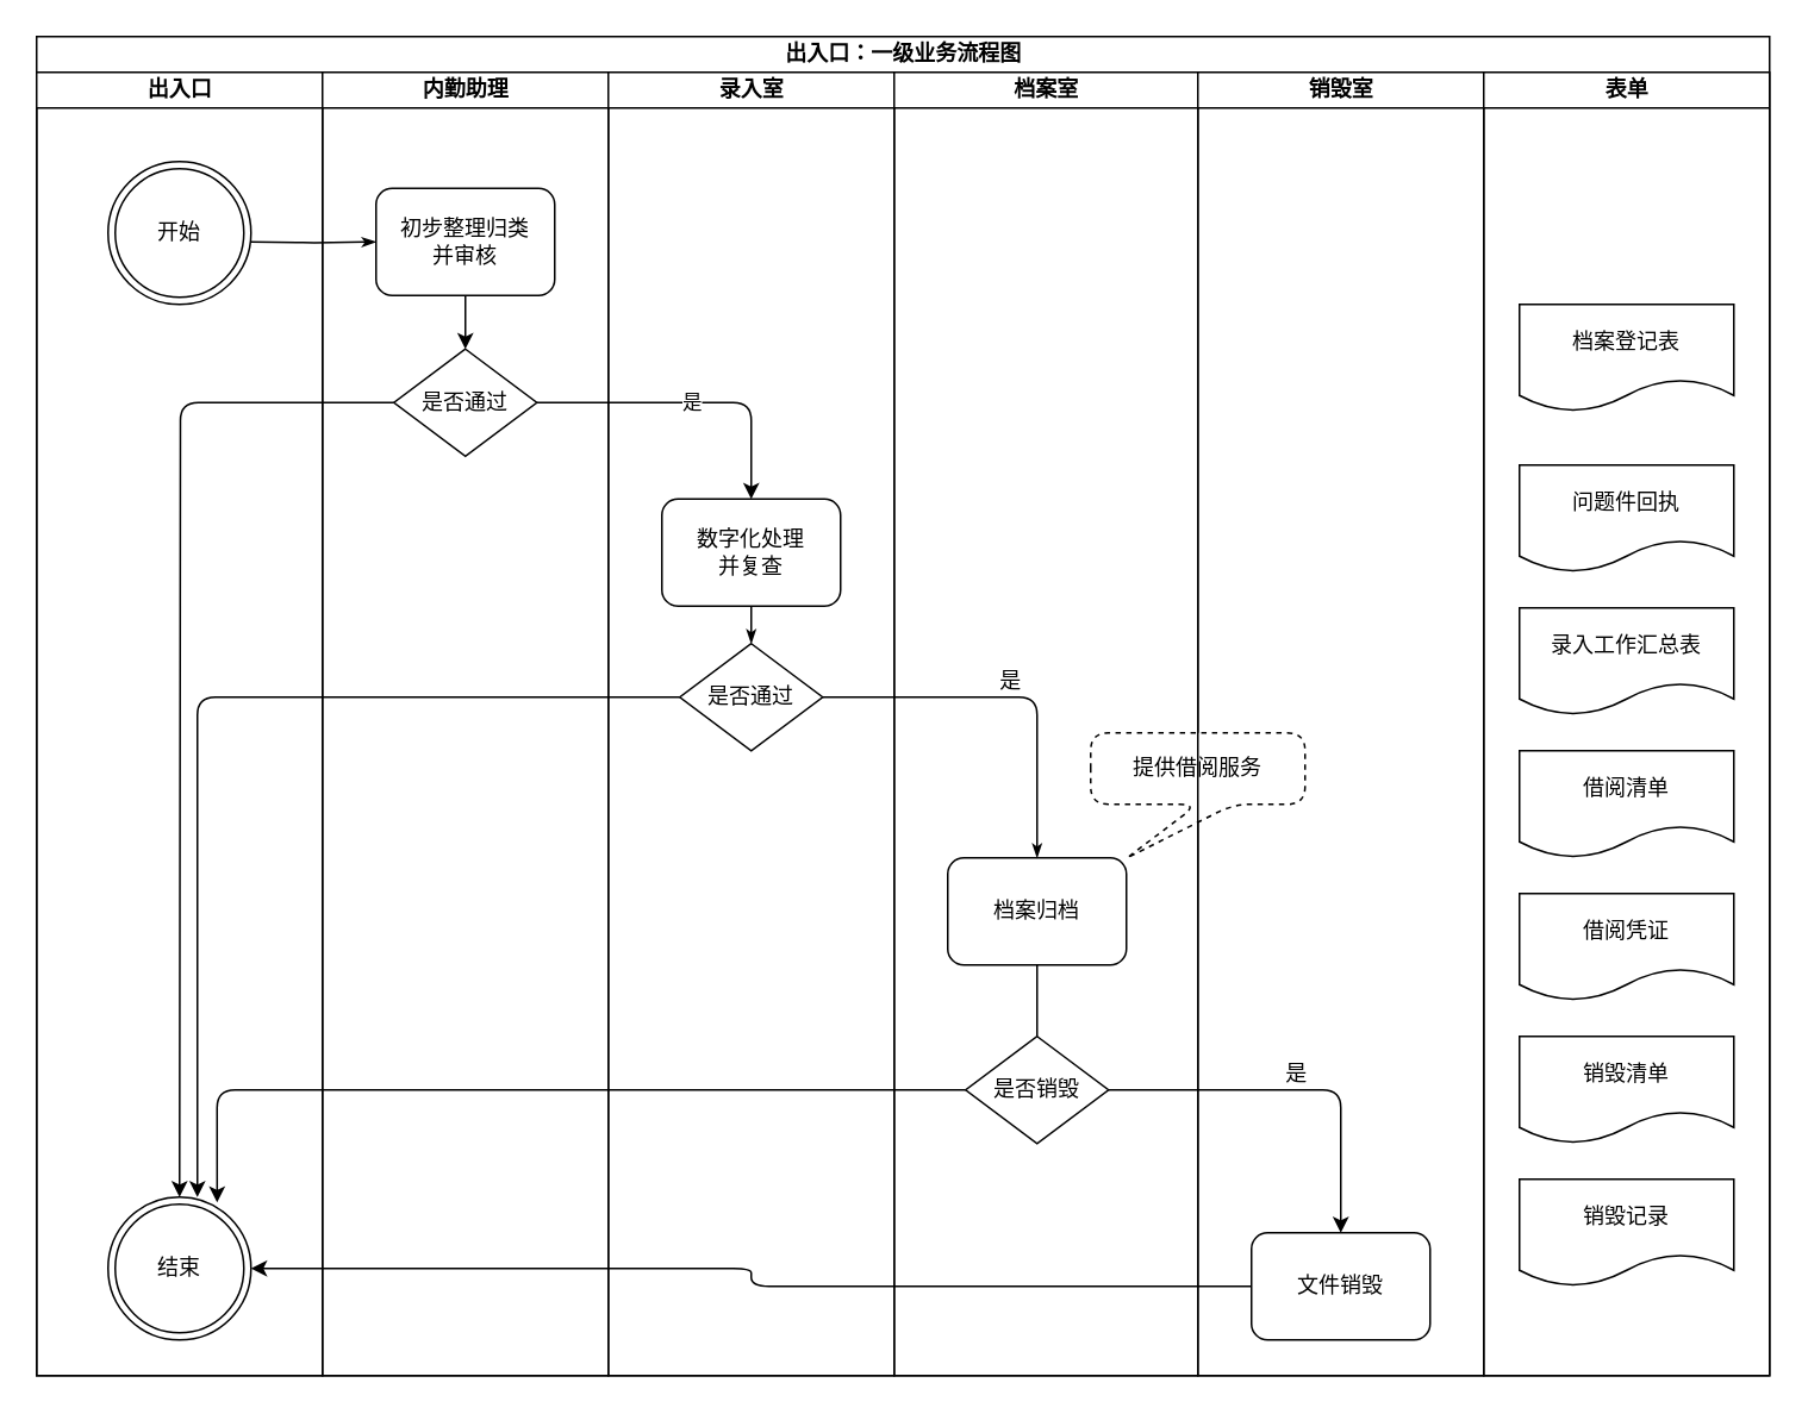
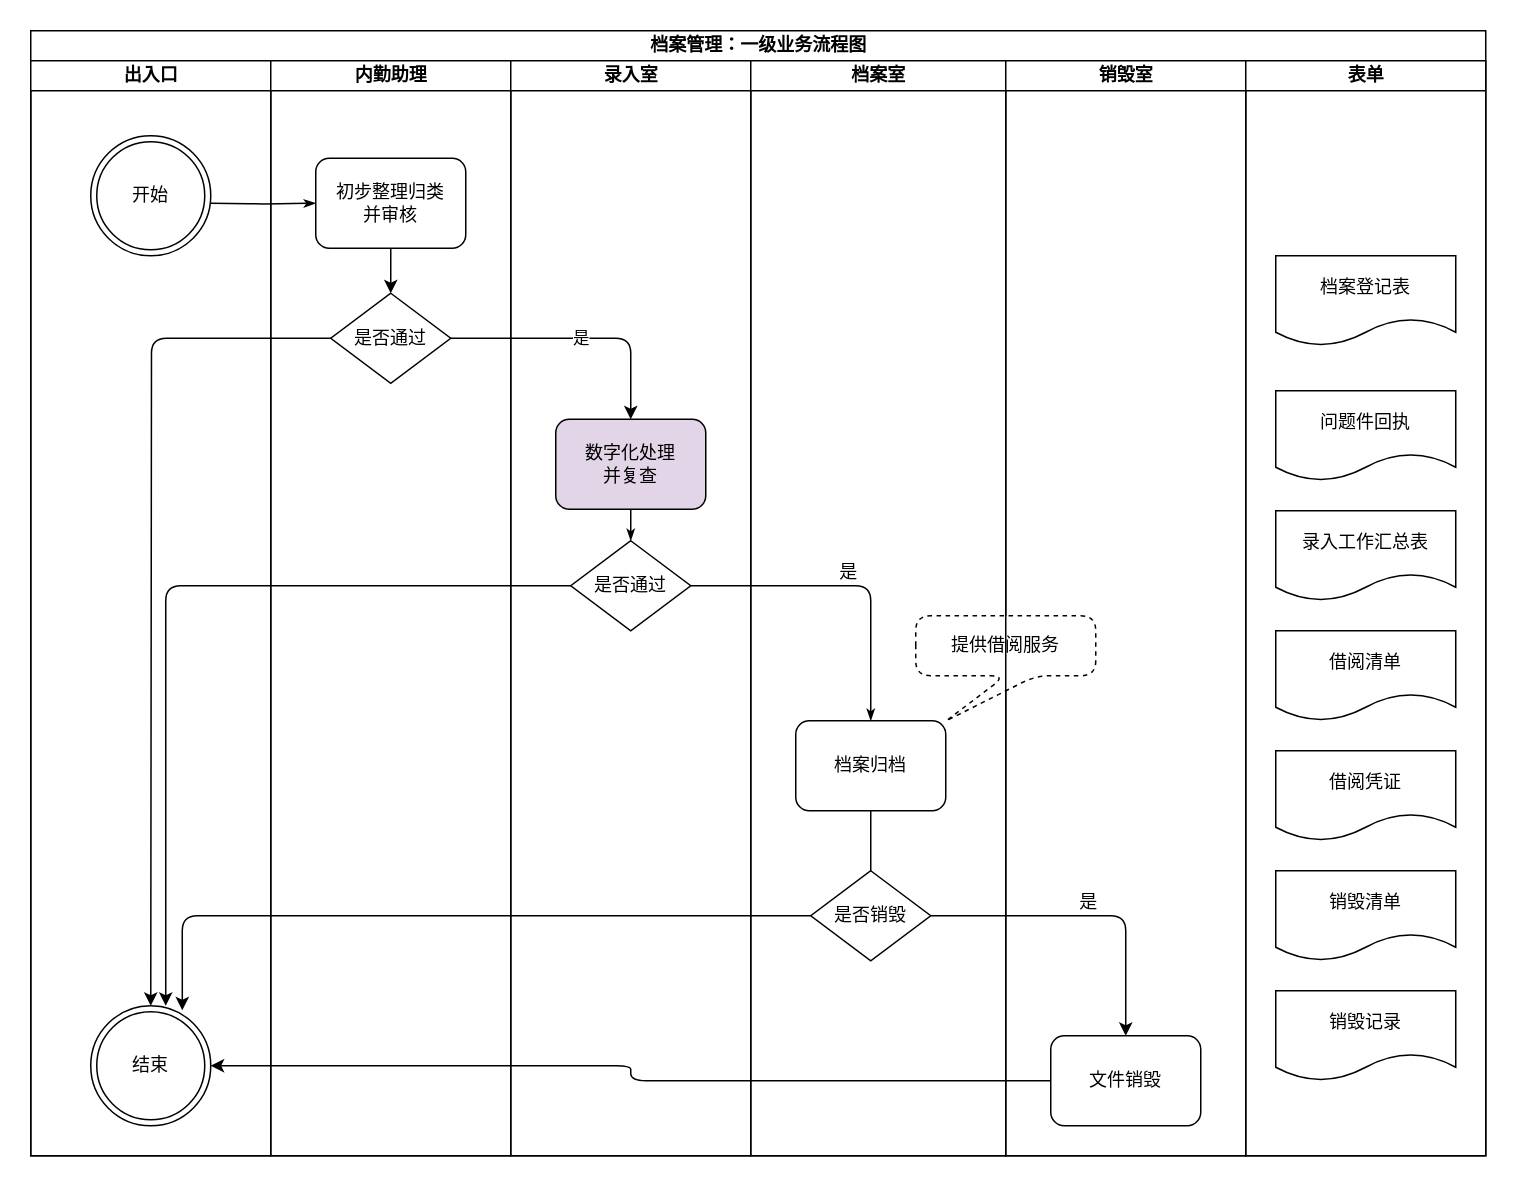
  <mxCell id="0" />
  <mxCell id="1" parent="0" />
- <mxCell id="2" value="出入口：一级业务流程图" style="swimlane;html=1;childLayout=stackLayout;startSize=20;rounded=0;shadow=0;labelBackgroundColor=none;strokeWidth=1;fontFamily=Verdana;fontSize=12;align=center;verticalAlign=middle;" parent="1" vertex="1"><mxGeometry x="20" y="20" width="970" height="750" as="geometry" /></mxCell>
+ <mxCell id="2" value="档案管理：一级业务流程图" style="swimlane;html=1;childLayout=stackLayout;startSize=20;rounded=0;shadow=0;labelBackgroundColor=none;strokeWidth=1;fontFamily=Verdana;fontSize=12;align=center;verticalAlign=middle;" parent="1" vertex="1"><mxGeometry x="20" y="20" width="970" height="750" as="geometry" /></mxCell>
  <mxCell id="3" value="出入口" style="swimlane;html=1;startSize=20;fontSize=12;verticalAlign=middle;" parent="2" vertex="1"><mxGeometry y="20" width="160" height="730" as="geometry" /></mxCell>
  <mxCell id="4" value="开始" style="ellipse;shape=doubleEllipse;whiteSpace=wrap;html=1;aspect=fixed;fontSize=12;verticalAlign=middle;" parent="3" vertex="1"><mxGeometry x="40" y="50" width="80" height="80" as="geometry" /></mxCell>
  <mxCell id="5" value="结束" style="ellipse;shape=doubleEllipse;whiteSpace=wrap;html=1;aspect=fixed;fontSize=12;verticalAlign=middle;" parent="3" vertex="1"><mxGeometry x="40" y="630" width="80" height="80" as="geometry" /></mxCell>
  <mxCell id="6" style="edgeStyle=orthogonalEdgeStyle;rounded=1;html=1;labelBackgroundColor=none;startArrow=none;startFill=0;startSize=5;endArrow=classicThin;endFill=1;endSize=5;jettySize=auto;orthogonalLoop=1;strokeWidth=1;fontFamily=Verdana;fontSize=12;verticalAlign=middle;" parent="2" target="9" edge="1"><mxGeometry relative="1" as="geometry"><mxPoint x="120" y="115" as="sourcePoint" /></mxGeometry></mxCell>
  <mxCell id="7" value="内勤助理" style="swimlane;html=1;startSize=20;fontSize=12;verticalAlign=middle;" parent="2" vertex="1"><mxGeometry x="160" y="20" width="160" height="730" as="geometry" /></mxCell>
  <mxCell id="8" style="edgeStyle=orthogonalEdgeStyle;rounded=1;orthogonalLoop=1;jettySize=auto;html=1;fontSize=12;verticalAlign=middle;" parent="7" source="9" target="10" edge="1"><mxGeometry relative="1" as="geometry" /></mxCell>
  <mxCell id="9" value="初步整理归类&lt;br&gt;并审核" style="rounded=1;whiteSpace=wrap;html=1;shadow=0;labelBackgroundColor=none;strokeWidth=1;fontFamily=Verdana;fontSize=12;align=center;verticalAlign=middle;" parent="7" vertex="1"><mxGeometry x="30" y="65" width="100" height="60" as="geometry" /></mxCell>
  <mxCell id="10" value="是否通过" style="rhombus;whiteSpace=wrap;html=1;rounded=0;shadow=0;labelBackgroundColor=none;strokeWidth=1;fontFamily=Verdana;fontSize=12;align=center;verticalAlign=middle;" parent="7" vertex="1"><mxGeometry x="40" y="155" width="80" height="60" as="geometry" /></mxCell>
  <mxCell id="11" value="录入室" style="swimlane;html=1;startSize=20;fontSize=12;verticalAlign=middle;" parent="2" vertex="1"><mxGeometry x="320" y="20" width="160" height="730" as="geometry" /></mxCell>
- <mxCell id="12" value="数字化处理&lt;br&gt;并复查" style="rounded=1;whiteSpace=wrap;html=1;shadow=0;labelBackgroundColor=none;strokeWidth=1;fontFamily=Verdana;fontSize=12;align=center;verticalAlign=middle;" parent="11" vertex="1"><mxGeometry x="30" y="239" width="100" height="60" as="geometry" /></mxCell>
+ <mxCell id="12" value="数字化处理&lt;br&gt;并复查" style="rounded=1;whiteSpace=wrap;html=1;shadow=0;labelBackgroundColor=none;strokeWidth=1;fontFamily=Verdana;fontSize=12;align=center;verticalAlign=middle;fillColor=#e1d5e7;" parent="11" vertex="1"><mxGeometry x="30" y="239" width="100" height="60" as="geometry" /></mxCell>
  <mxCell id="13" value="是否通过" style="rhombus;whiteSpace=wrap;html=1;rounded=0;shadow=0;labelBackgroundColor=none;strokeWidth=1;fontFamily=Verdana;fontSize=12;align=center;verticalAlign=middle;" parent="11" vertex="1"><mxGeometry x="40" y="320" width="80" height="60" as="geometry" /></mxCell>
  <mxCell id="14" style="edgeStyle=orthogonalEdgeStyle;rounded=1;html=1;labelBackgroundColor=none;startArrow=none;startFill=0;startSize=5;endArrow=classicThin;endFill=1;endSize=5;jettySize=auto;orthogonalLoop=1;strokeColor=#000000;strokeWidth=1;fontFamily=Verdana;fontSize=12;fontColor=#000000;verticalAlign=middle;" parent="11" source="12" target="13" edge="1"><mxGeometry relative="1" as="geometry" /></mxCell>
  <mxCell id="15" value="档案室" style="swimlane;html=1;startSize=20;fontSize=12;verticalAlign=middle;" parent="2" vertex="1"><mxGeometry x="480" y="20" width="170" height="730" as="geometry" /></mxCell>
  <mxCell id="16" value="档案归档" style="rounded=1;whiteSpace=wrap;html=1;shadow=0;labelBackgroundColor=none;strokeWidth=1;fontFamily=Verdana;fontSize=12;align=center;verticalAlign=middle;" parent="15" vertex="1"><mxGeometry x="30" y="440" width="100" height="60" as="geometry" /></mxCell>
  <mxCell id="17" value="是否销毁" style="rhombus;whiteSpace=wrap;html=1;rounded=0;shadow=0;labelBackgroundColor=none;strokeWidth=1;fontFamily=Verdana;fontSize=12;align=center;verticalAlign=middle;" parent="15" vertex="1"><mxGeometry x="40" y="540" width="80" height="60" as="geometry" /></mxCell>
  <mxCell id="18" style="edgeStyle=orthogonalEdgeStyle;rounded=1;orthogonalLoop=1;jettySize=auto;html=1;entryX=0.5;entryY=0;entryDx=0;entryDy=0;fontSize=12;verticalAlign=middle;exitX=0.5;exitY=1;exitDx=0;exitDy=0;endArrow=none;" parent="15" source="16" target="17" edge="1"><mxGeometry relative="1" as="geometry"><mxPoint x="80" y="560" as="sourcePoint" /></mxGeometry></mxCell>
  <mxCell id="19" value="提供借阅服务" style="shape=callout;whiteSpace=wrap;html=1;perimeter=calloutPerimeter;fontSize=12;position2=0.17;dashed=1;rounded=1;" parent="15" vertex="1"><mxGeometry x="110" y="370" width="120" height="70" as="geometry" /></mxCell>
  <mxCell id="20" value="销毁室" style="swimlane;html=1;startSize=20;fontSize=12;verticalAlign=middle;" parent="2" vertex="1"><mxGeometry x="650" y="20" width="160" height="730" as="geometry" /></mxCell>
  <mxCell id="21" value="文件销毁" style="rounded=1;whiteSpace=wrap;html=1;shadow=0;labelBackgroundColor=none;strokeWidth=1;fontFamily=Verdana;fontSize=12;align=center;verticalAlign=middle;" parent="20" vertex="1"><mxGeometry x="30" y="650" width="100" height="60" as="geometry" /></mxCell>
  <mxCell id="22" value="表单" style="swimlane;html=1;startSize=20;fontSize=12;verticalAlign=middle;" parent="2" vertex="1"><mxGeometry x="810" y="20" width="160" height="730" as="geometry" /></mxCell>
  <mxCell id="23" value="档案登记表" style="shape=document;whiteSpace=wrap;html=1;boundedLbl=1;fontSize=12;verticalAlign=middle;" parent="22" vertex="1"><mxGeometry x="20" y="130" width="120" height="60" as="geometry" /></mxCell>
  <mxCell id="24" value="借阅清单" style="shape=document;whiteSpace=wrap;html=1;boundedLbl=1;fontSize=12;verticalAlign=middle;" parent="22" vertex="1"><mxGeometry x="20" y="380" width="120" height="60" as="geometry" /></mxCell>
  <mxCell id="25" value="录入工作汇总表" style="shape=document;whiteSpace=wrap;html=1;boundedLbl=1;fontSize=12;verticalAlign=middle;" parent="22" vertex="1"><mxGeometry x="20" y="300" width="120" height="60" as="geometry" /></mxCell>
  <mxCell id="26" value="问题件回执" style="shape=document;whiteSpace=wrap;html=1;boundedLbl=1;fontSize=12;verticalAlign=middle;" parent="22" vertex="1"><mxGeometry x="20" y="220" width="120" height="60" as="geometry" /></mxCell>
  <mxCell id="27" value="销毁记录" style="shape=document;whiteSpace=wrap;html=1;boundedLbl=1;fontSize=12;verticalAlign=middle;" parent="22" vertex="1"><mxGeometry x="20" y="620" width="120" height="60" as="geometry" /></mxCell>
  <mxCell id="28" value="销毁清单" style="shape=document;whiteSpace=wrap;html=1;boundedLbl=1;fontSize=12;verticalAlign=middle;" parent="22" vertex="1"><mxGeometry x="20" y="540" width="120" height="60" as="geometry" /></mxCell>
  <mxCell id="29" value="借阅凭证" style="shape=document;whiteSpace=wrap;html=1;boundedLbl=1;fontSize=12;verticalAlign=middle;" parent="22" vertex="1"><mxGeometry x="20" y="460" width="120" height="60" as="geometry" /></mxCell>
  <mxCell id="30" value="是" style="edgeStyle=orthogonalEdgeStyle;rounded=1;html=1;labelBackgroundColor=none;startArrow=none;startFill=0;startSize=5;endArrow=classicThin;endFill=1;endSize=5;jettySize=auto;orthogonalLoop=1;strokeWidth=1;fontFamily=Verdana;fontSize=12;verticalAlign=bottom;" parent="2" source="13" target="16" edge="1"><mxGeometry relative="1" as="geometry" /></mxCell>
  <mxCell id="31" value="是" style="edgeStyle=orthogonalEdgeStyle;rounded=1;orthogonalLoop=1;jettySize=auto;html=1;entryX=0.5;entryY=0;entryDx=0;entryDy=0;fontSize=12;verticalAlign=bottom;" parent="2" source="17" target="21" edge="1"><mxGeometry relative="1" as="geometry"><Array as="points"><mxPoint x="730" y="590" /></Array></mxGeometry></mxCell>
  <mxCell id="32" style="edgeStyle=orthogonalEdgeStyle;rounded=1;orthogonalLoop=1;jettySize=auto;html=1;entryX=0.763;entryY=0.038;entryDx=0;entryDy=0;fontSize=12;verticalAlign=middle;entryPerimeter=0;exitX=0;exitY=0.5;exitDx=0;exitDy=0;" parent="2" source="17" target="5" edge="1"><mxGeometry relative="1" as="geometry"><Array as="points"><mxPoint x="101" y="590" /></Array></mxGeometry></mxCell>
  <mxCell id="33" value="是" style="edgeStyle=orthogonalEdgeStyle;rounded=1;orthogonalLoop=1;jettySize=auto;html=1;entryX=0.5;entryY=0;entryDx=0;entryDy=0;" parent="2" source="10" target="12" edge="1"><mxGeometry relative="1" as="geometry" /></mxCell>
  <mxCell id="34" style="edgeStyle=orthogonalEdgeStyle;rounded=1;orthogonalLoop=1;jettySize=auto;html=1;entryX=1;entryY=0.5;entryDx=0;entryDy=0;" parent="2" source="21" target="5" edge="1"><mxGeometry relative="1" as="geometry" /></mxCell>
  <mxCell id="35" style="edgeStyle=orthogonalEdgeStyle;rounded=1;orthogonalLoop=1;jettySize=auto;html=1;" parent="1" source="10" edge="1"><mxGeometry relative="1" as="geometry"><mxPoint x="100" y="670" as="targetPoint" /></mxGeometry></mxCell>
  <mxCell id="36" style="edgeStyle=orthogonalEdgeStyle;rounded=1;orthogonalLoop=1;jettySize=auto;html=1;" parent="1" source="13" edge="1"><mxGeometry relative="1" as="geometry"><mxPoint x="110" y="670" as="targetPoint" /><Array as="points"><mxPoint x="110" y="390" /><mxPoint x="110" y="670" /></Array></mxGeometry></mxCell>
